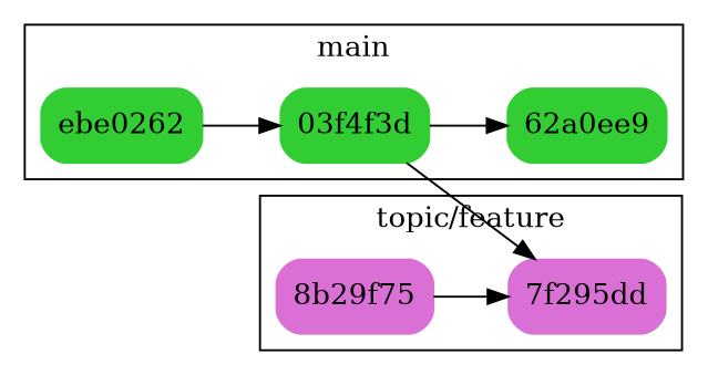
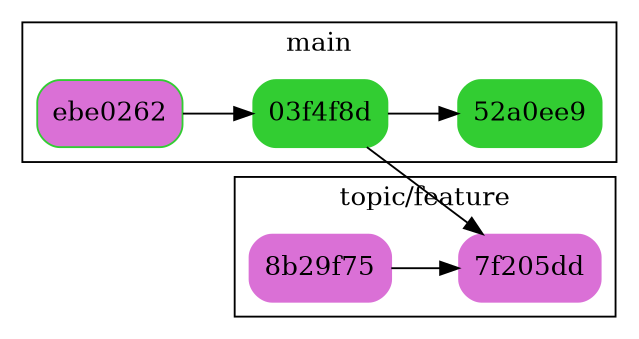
  digraph {
    rankdir=LR
    node [color=limegreen shape=box style="filled, rounded"]
-   n1 [label=ebe0262]
-   n2 [label="03f4f3d"]
-   n3 [label="62a0ee9"]
+   n1 [label=ebe0262 fillcolor=orchid]
+   n2 [label="03f4f8d"]
+   n3 [label="52a0ee9"]
    n4 [color=orchid label="8b29f75"]
-   n5 [color=orchid label="7f295dd"]
+   n5 [color=orchid label="7f205dd"]
    subgraph cluster_1 {
      label=main
      n1
      n2
      n3
    }
    subgraph cluster_2 {
      label="topic/feature"
      n4
      n5
    }
    n1 -> n2
    n2 -> n3
    n2 -> n5
    n4 -> n5
  }
